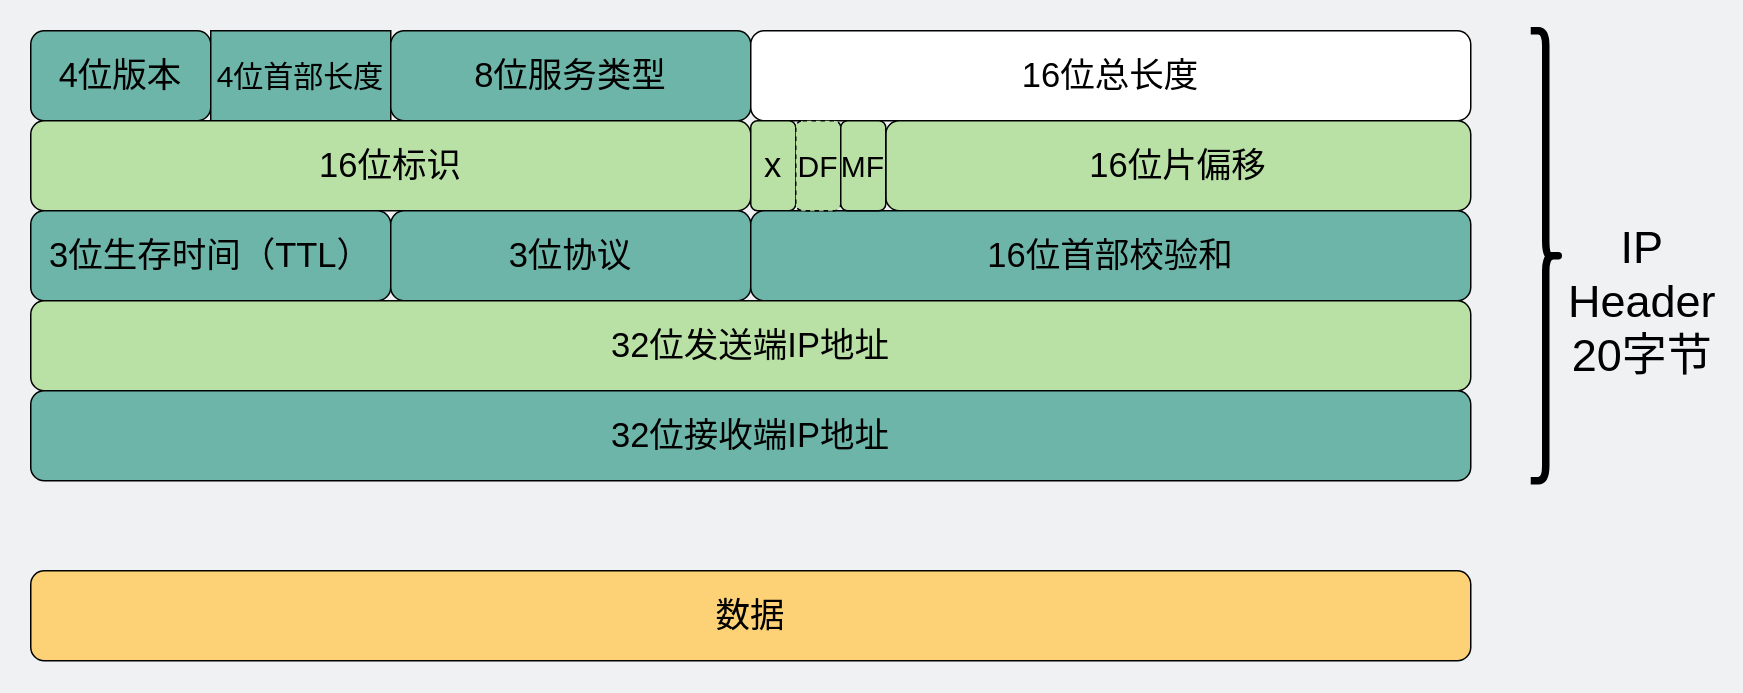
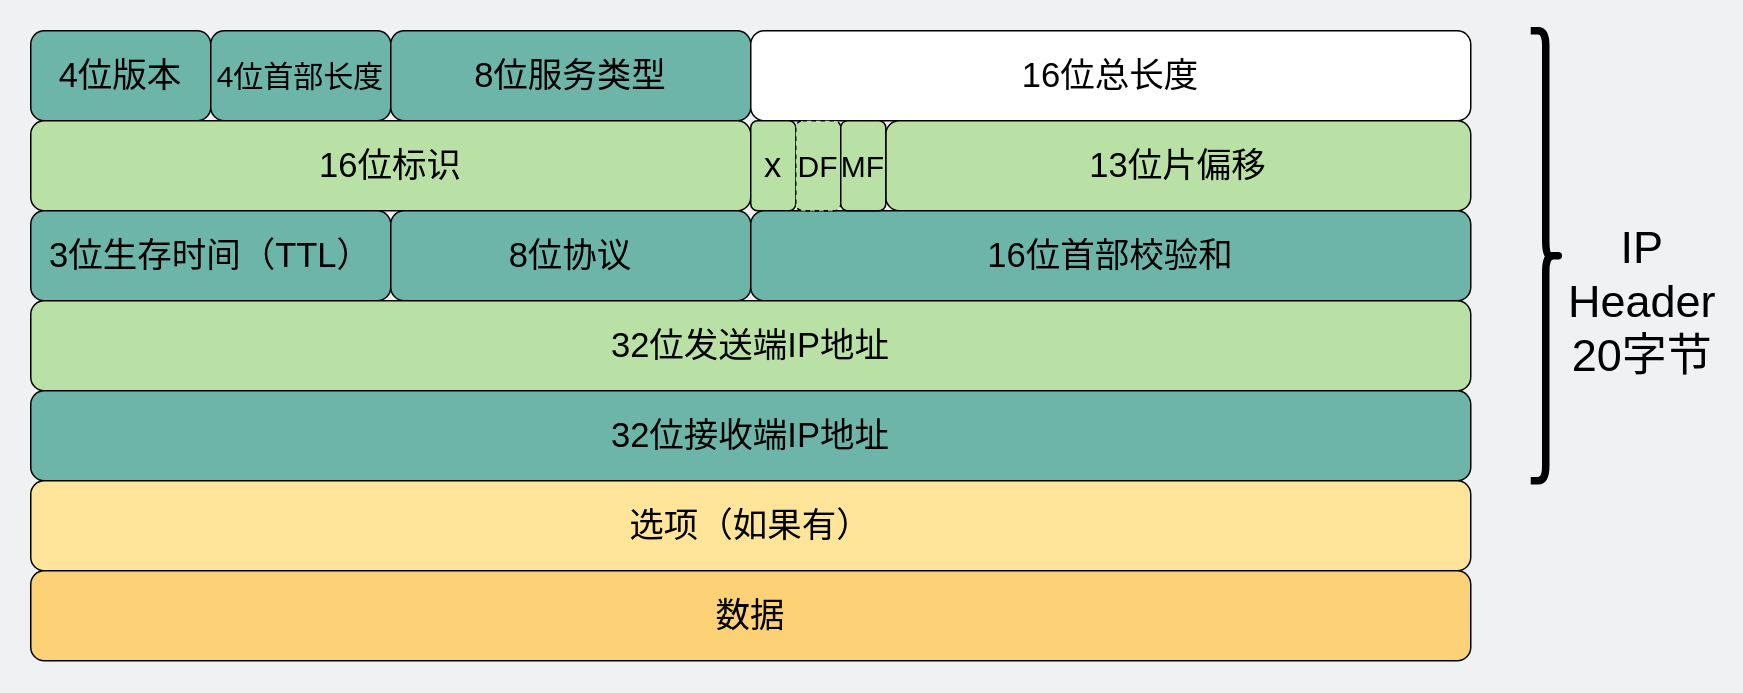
  <mxCell id="0" />
  <mxCell id="1" parent="0" />
  <mxCell id="2" value="&lt;font style=&quot;font-size: 23px;&quot;&gt;4位版本&lt;/font&gt;" style="rounded=1;whiteSpace=wrap;html=1;fontSize=23;fillColor=#6DB5A8;" parent="1" vertex="1"><mxGeometry x="20" y="20" width="120" height="60" as="geometry" /></mxCell>
- <mxCell id="3" value="&lt;font style=&quot;font-size: 20px&quot;&gt;4位首部长度&lt;/font&gt;" style="whiteSpace=wrap;html=1;fontSize=23;fillColor=#6DB5A8;rounded=0;" parent="1" vertex="1"><mxGeometry x="140" y="20" width="120" height="60" as="geometry" /></mxCell>
+ <mxCell id="3" value="&lt;font style=&quot;font-size: 20px&quot;&gt;4位首部长度&lt;/font&gt;" style="rounded=1;whiteSpace=wrap;html=1;fontSize=23;fillColor=#6DB5A8;" parent="1" vertex="1"><mxGeometry x="140" y="20" width="120" height="60" as="geometry" /></mxCell>
  <mxCell id="4" value="&lt;font style=&quot;font-size: 23px;&quot;&gt;8位服务类型&lt;/font&gt;" style="rounded=1;whiteSpace=wrap;html=1;fontSize=23;fillColor=#6DB5A8;" parent="1" vertex="1"><mxGeometry x="260" y="20" width="240" height="60" as="geometry" /></mxCell>
  <mxCell id="5" value="&lt;font style=&quot;font-size: 23px;&quot;&gt;16位总长度&lt;/font&gt;" style="rounded=1;whiteSpace=wrap;html=1;fontSize=23;fillColor=#ffffff;" parent="1" vertex="1"><mxGeometry x="500" y="20" width="480" height="60" as="geometry" /></mxCell>
  <mxCell id="6" value="&lt;font style=&quot;font-size: 23px;&quot;&gt;16位标识&lt;/font&gt;" style="rounded=1;whiteSpace=wrap;html=1;fontSize=23;fillColor=#B9E0A5;" parent="1" vertex="1"><mxGeometry x="20" y="80" width="480" height="60" as="geometry" /></mxCell>
- <mxCell id="7" value="&lt;font style=&quot;font-size: 23px;&quot;&gt;16位片偏移&lt;/font&gt;" style="rounded=1;whiteSpace=wrap;html=1;fontSize=23;fillColor=#B9E0A5;" parent="1" vertex="1"><mxGeometry x="590" y="80" width="390" height="60" as="geometry" /></mxCell>
+ <mxCell id="7" value="&lt;font style=&quot;font-size: 23px;&quot;&gt;13位片偏移&lt;/font&gt;" style="rounded=1;whiteSpace=wrap;html=1;fontSize=23;fillColor=#B9E0A5;" parent="1" vertex="1"><mxGeometry x="590" y="80" width="390" height="60" as="geometry" /></mxCell>
  <mxCell id="8" value="x" style="rounded=1;whiteSpace=wrap;html=1;fontSize=23;fillColor=#B9E0A5;" parent="1" vertex="1"><mxGeometry x="500" y="80" width="30" height="60" as="geometry" /></mxCell>
  <mxCell id="9" value="&lt;font style=&quot;font-size: 23px;&quot;&gt;3位生存时间（TTL）&lt;/font&gt;" style="rounded=1;whiteSpace=wrap;html=1;fontSize=23;fillColor=#6DB5A8;" parent="1" vertex="1"><mxGeometry x="20" y="140" width="240" height="60" as="geometry" /></mxCell>
- <mxCell id="10" value="&lt;font style=&quot;font-size: 23px;&quot;&gt;3位协议&lt;/font&gt;" style="rounded=1;whiteSpace=wrap;html=1;fontSize=23;fillColor=#6DB5A8;" parent="1" vertex="1"><mxGeometry x="260" y="140" width="240" height="60" as="geometry" /></mxCell>
+ <mxCell id="10" value="&lt;font style=&quot;font-size: 23px;&quot;&gt;8位协议&lt;/font&gt;" style="rounded=1;whiteSpace=wrap;html=1;fontSize=23;fillColor=#6DB5A8;" parent="1" vertex="1"><mxGeometry x="260" y="140" width="240" height="60" as="geometry" /></mxCell>
  <mxCell id="11" value="&lt;font style=&quot;font-size: 23px;&quot;&gt;16位首部校验和&lt;/font&gt;" style="rounded=1;whiteSpace=wrap;html=1;fontSize=23;fillColor=#6DB5A8;" parent="1" vertex="1"><mxGeometry x="500" y="140" width="480" height="60" as="geometry" /></mxCell>
  <mxCell id="12" value="&lt;font style=&quot;font-size: 23px;&quot;&gt;32位发送端IP地址&lt;/font&gt;" style="rounded=1;whiteSpace=wrap;html=1;fontSize=23;fillColor=#B9E0A5;" parent="1" vertex="1"><mxGeometry x="20" y="200" width="960" height="60" as="geometry" /></mxCell>
  <mxCell id="13" value="&lt;font style=&quot;font-size: 23px;&quot;&gt;32位接收端IP地址&lt;/font&gt;" style="rounded=1;whiteSpace=wrap;html=1;fontSize=23;fillColor=#6DB5A8;" parent="1" vertex="1"><mxGeometry x="20" y="260" width="960" height="60" as="geometry" /></mxCell>
+ <mxCell id="14" value="&lt;font style=&quot;font-size: 23px;&quot;&gt;选项（如果有）&lt;/font&gt;" style="rounded=1;whiteSpace=wrap;html=1;fontSize=23;fillColor=#FFE599;" parent="1" vertex="1"><mxGeometry x="20" y="320" width="960" height="60" as="geometry" /></mxCell>
  <mxCell id="15" value="&lt;font style=&quot;font-size: 23px;&quot;&gt;数据&lt;/font&gt;" style="rounded=1;whiteSpace=wrap;html=1;fontSize=23;fillColor=#FDD276;" parent="1" vertex="1"><mxGeometry x="20" y="380" width="960" height="60" as="geometry" /></mxCell>
  <mxCell id="16" value="" style="shape=curlyBracket;whiteSpace=wrap;html=1;rounded=1;strokeColor=#000000;fillColor=#FDD276;gradientColor=none;fontSize=23;direction=west;strokeWidth=5;" parent="1" vertex="1"><mxGeometry x="1020" y="20" width="20" height="300" as="geometry" /></mxCell>
  <mxCell id="17" value="&lt;font style=&quot;font-size: 30px&quot;&gt;IP&lt;br&gt;Header&lt;br&gt;20字节&lt;br&gt;&lt;/font&gt;" style="text;html=1;strokeColor=none;fillColor=none;align=center;verticalAlign=middle;whiteSpace=wrap;rounded=0;fontSize=23;" parent="1" vertex="1"><mxGeometry x="1049" y="190" width="91" height="20" as="geometry" /></mxCell>
  <mxCell id="18" value="&lt;font style=&quot;font-size: 20px&quot;&gt;DF&lt;/font&gt;" style="rounded=1;whiteSpace=wrap;html=1;fontSize=23;fillColor=#B9E0A5;dashed=1;" parent="1" vertex="1"><mxGeometry x="530" y="80" width="30" height="60" as="geometry" /></mxCell>
  <mxCell id="19" value="&lt;font style=&quot;font-size: 20px&quot;&gt;MF&lt;/font&gt;" style="rounded=1;whiteSpace=wrap;html=1;fontSize=23;fillColor=#B9E0A5;" parent="1" vertex="1"><mxGeometry x="560" y="80" width="30" height="60" as="geometry" /></mxCell>
